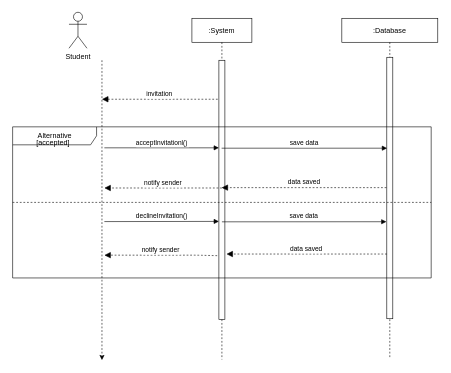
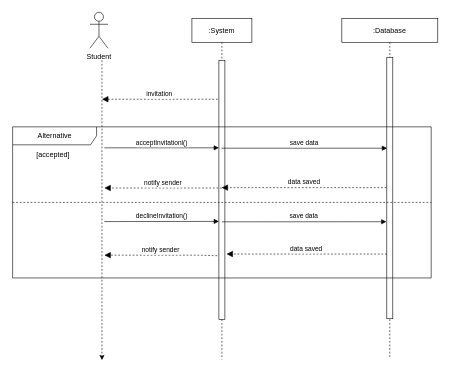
  <mxCell id="0" />
  <mxCell id="1" parent="0" />
  <mxCell id="2" value=":System" style="shape=umlLifeline;perimeter=lifelinePerimeter;container=1;collapsible=0;recursiveResize=0;rounded=0;shadow=0;strokeWidth=1;" parent="1" vertex="1"><mxGeometry x="319" y="30" width="100" height="569" as="geometry" /></mxCell>
  <mxCell id="3" value="" style="points=[];perimeter=orthogonalPerimeter;rounded=0;shadow=0;strokeWidth=1;" parent="2" vertex="1"><mxGeometry x="45" y="70" width="10" height="432" as="geometry" /></mxCell>
  <mxCell id="4" value="invitation" style="verticalAlign=bottom;endArrow=block;shadow=0;strokeWidth=1;dashed=1;endSize=8;" edge="1" parent="2"><mxGeometry relative="1" as="geometry"><mxPoint x="43" y="135" as="sourcePoint" /><mxPoint x="-150" y="135" as="targetPoint" /><Array as="points" /></mxGeometry></mxCell>
  <mxCell id="5" value=":Database" style="shape=umlLifeline;perimeter=lifelinePerimeter;container=1;collapsible=0;recursiveResize=0;rounded=0;shadow=0;strokeWidth=1;" parent="1" vertex="1"><mxGeometry x="569" y="30" width="160" height="568" as="geometry" /></mxCell>
  <mxCell id="6" value="" style="points=[];perimeter=orthogonalPerimeter;rounded=0;shadow=0;strokeWidth=1;" parent="5" vertex="1"><mxGeometry x="75" y="65" width="10" height="436" as="geometry" /></mxCell>
- <mxCell id="7" value="Student" style="shape=umlActor;verticalLabelPosition=bottom;verticalAlign=top;html=1;outlineConnect=0;" parent="1" vertex="1"><mxGeometry x="114" y="20" width="30" height="60" as="geometry" /></mxCell>
+ <mxCell id="7" value="Student" style="shape=umlActor;verticalLabelPosition=bottom;verticalAlign=top;html=1;outlineConnect=0;" parent="1" vertex="1"><mxGeometry x="149" y="20" width="30" height="60" as="geometry" /></mxCell>
  <mxCell id="8" value="" style="endArrow=classic;html=1;rounded=0;dashed=1;" parent="1" edge="1"><mxGeometry width="50" height="50" relative="1" as="geometry"><mxPoint x="169" y="100" as="sourcePoint" /><mxPoint x="169" y="600" as="targetPoint" /></mxGeometry></mxCell>
  <mxCell id="9" value="data saved" style="verticalAlign=bottom;endArrow=block;shadow=0;strokeWidth=1;dashed=1;endSize=8;exitX=-0.066;exitY=0.748;exitDx=0;exitDy=0;exitPerimeter=0;" edge="1" parent="1"><mxGeometry relative="1" as="geometry"><mxPoint x="643.34" y="312.38" as="sourcePoint" /><mxPoint x="368.5" y="312.38" as="targetPoint" /><Array as="points" /></mxGeometry></mxCell>
  <mxCell id="10" value="acceptInvitationl()" style="verticalAlign=bottom;startArrow=none;endArrow=block;startSize=8;shadow=0;strokeWidth=1;startFill=0;rounded=0;entryX=0.5;entryY=0.644;entryDx=0;entryDy=0;entryPerimeter=0;" edge="1" parent="1"><mxGeometry relative="1" as="geometry"><mxPoint x="173" y="246" as="sourcePoint" /><mxPoint x="364" y="246" as="targetPoint" /><Array as="points" /></mxGeometry></mxCell>
  <mxCell id="11" value="notify sender" style="verticalAlign=bottom;endArrow=block;shadow=0;strokeWidth=1;dashed=1;endSize=8;rounded=0;strokeColor=default;" edge="1" parent="1"><mxGeometry relative="1" as="geometry"><mxPoint x="369" y="313" as="sourcePoint" /><mxPoint x="173" y="313" as="targetPoint" /><Array as="points" /></mxGeometry></mxCell>
  <mxCell id="12" value="declineInvitation()" style="verticalAlign=bottom;startArrow=none;endArrow=block;startSize=8;shadow=0;strokeWidth=1;startFill=0;entryX=0;entryY=0.829;entryDx=0;entryDy=0;entryPerimeter=0;" edge="1" parent="1"><mxGeometry relative="1" as="geometry"><mxPoint x="173" y="369" as="sourcePoint" /><mxPoint x="364" y="368.72" as="targetPoint" /><Array as="points" /></mxGeometry></mxCell>
  <mxCell id="13" value="save data" style="verticalAlign=bottom;startArrow=none;endArrow=block;startSize=8;shadow=0;strokeWidth=1;startFill=0;entryX=-0.066;entryY=0.831;entryDx=0;entryDy=0;entryPerimeter=0;exitX=0.5;exitY=0.83;exitDx=0;exitDy=0;exitPerimeter=0;" edge="1" parent="1"><mxGeometry relative="1" as="geometry"><mxPoint x="369" y="369.4" as="sourcePoint" /><mxPoint x="643.34" y="369.235" as="targetPoint" /><Array as="points" /></mxGeometry></mxCell>
  <mxCell id="14" value="notify sender" style="verticalAlign=bottom;endArrow=block;shadow=0;strokeWidth=1;dashed=1;endSize=8;exitX=-0.288;exitY=0.913;exitDx=0;exitDy=0;exitPerimeter=0;" edge="1" parent="1"><mxGeometry relative="1" as="geometry"><mxPoint x="361.12" y="425.84" as="sourcePoint" /><mxPoint x="173" y="425" as="targetPoint" /><Array as="points"><mxPoint x="326" y="425" /></Array></mxGeometry></mxCell>
  <mxCell id="15" value="save data" style="verticalAlign=bottom;startArrow=none;endArrow=block;startSize=8;shadow=0;strokeWidth=1;startFill=0;rounded=0;entryX=0.045;entryY=0.652;entryDx=0;entryDy=0;entryPerimeter=0;" edge="1" parent="1"><mxGeometry relative="1" as="geometry"><mxPoint x="368.5" y="246.62" as="sourcePoint" /><mxPoint x="644.45" y="246.62" as="targetPoint" /><Array as="points" /></mxGeometry></mxCell>
  <mxCell id="16" value="Alternative" style="shape=umlFrame;tabWidth=110;tabHeight=30;tabPosition=left;html=1;boundedLbl=1;labelInHeader=1;width=140;height=30;" vertex="1" parent="1"><mxGeometry x="20" y="211" width="698" height="252" as="geometry" /></mxCell>
  <mxCell id="17" value="" style="line;strokeWidth=1;dashed=1;labelPosition=center;verticalLabelPosition=bottom;align=left;verticalAlign=top;spacingLeft=20;spacingTop=15;" vertex="1" parent="16"><mxGeometry x="0.004" y="120.96" width="698" height="10.08" as="geometry" /></mxCell>
- <mxCell id="18" value="[accepted]" style="text;html=1;resizable=0;autosize=1;align=center;verticalAlign=middle;points=[];fillColor=none;strokeColor=none;rounded=0;" vertex="1" parent="16"><mxGeometry x="30" y="14" width="73" height="26" as="geometry" /></mxCell>
+ <mxCell id="18" value="[accepted]" style="text;html=1;resizable=0;autosize=1;align=center;verticalAlign=middle;points=[];fillColor=none;strokeColor=none;rounded=0;" vertex="1" parent="16"><mxGeometry x="30" y="34" width="73" height="26" as="geometry" /></mxCell>
  <mxCell id="19" value="" style="verticalAlign=bottom;startArrow=none;endArrow=none;startSize=8;shadow=0;strokeWidth=1;startFill=0;rounded=0;exitX=0.934;exitY=0.789;exitDx=0;exitDy=0;exitPerimeter=0;" edge="1" parent="1"><mxGeometry relative="1" as="geometry"><mxPoint x="373.34" y="341.52" as="sourcePoint" /><mxPoint x="373" y="342" as="targetPoint" /><Array as="points" /></mxGeometry></mxCell>
  <mxCell id="20" value="data saved" style="verticalAlign=bottom;endArrow=block;shadow=0;strokeWidth=1;dashed=1;endSize=8;entryX=1.267;entryY=0.909;entryDx=0;entryDy=0;entryPerimeter=0;" edge="1" parent="1"><mxGeometry relative="1" as="geometry"><mxPoint x="644" y="423.12" as="sourcePoint" /><mxPoint x="376.67" y="423.12" as="targetPoint" /><Array as="points" /></mxGeometry></mxCell>
